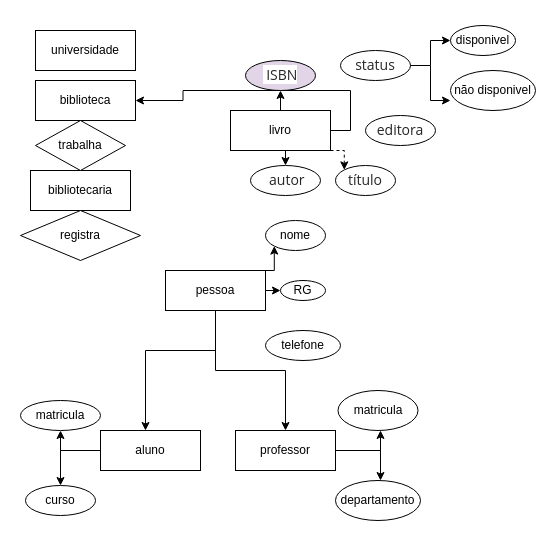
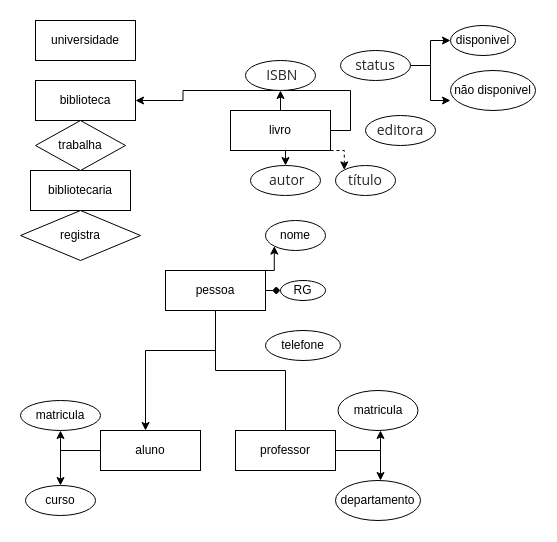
  <mxCell id="0" />
  <mxCell id="1" parent="0" />
  <mxCell id="2" style="edgeStyle=orthogonalEdgeStyle;rounded=0;orthogonalLoop=1;jettySize=auto;html=1;exitX=0.5;exitY=0;exitDx=0;exitDy=0;entryX=0.5;entryY=1;entryDx=0;entryDy=0;" edge="1" parent="1" source="6" target="16"><mxGeometry relative="1" as="geometry" /></mxCell>
  <mxCell id="3" style="edgeStyle=orthogonalEdgeStyle;rounded=0;orthogonalLoop=1;jettySize=auto;html=1;exitX=0.5;exitY=1;exitDx=0;exitDy=0;entryX=0.5;entryY=0;entryDx=0;entryDy=0;" edge="1" parent="1" source="6" target="18"><mxGeometry relative="1" as="geometry" /></mxCell>
  <mxCell id="4" style="edgeStyle=orthogonalEdgeStyle;rounded=0;orthogonalLoop=1;jettySize=auto;html=1;exitX=1;exitY=1;exitDx=0;exitDy=0;entryX=0;entryY=0;entryDx=0;entryDy=0;dashed=1;" edge="1" parent="1" source="6" target="19"><mxGeometry relative="1" as="geometry" /></mxCell>
  <mxCell id="5" style="edgeStyle=orthogonalEdgeStyle;rounded=0;orthogonalLoop=1;jettySize=auto;html=1;exitX=1;exitY=0.5;exitDx=0;exitDy=0;" edge="1" parent="1" source="6" target="20"><mxGeometry relative="1" as="geometry" /></mxCell>
  <mxCell id="6" value="livro" style="whiteSpace=wrap;html=1;align=center;" vertex="1" parent="1"><mxGeometry x="230" y="110" width="100" height="40" as="geometry" /></mxCell>
  <mxCell id="7" style="edgeStyle=orthogonalEdgeStyle;rounded=0;orthogonalLoop=1;jettySize=auto;html=1;exitX=0;exitY=0.5;exitDx=0;exitDy=0;entryX=0.5;entryY=1;entryDx=0;entryDy=0;" edge="1" parent="1" source="9" target="35"><mxGeometry relative="1" as="geometry" /></mxCell>
  <mxCell id="8" style="edgeStyle=orthogonalEdgeStyle;rounded=0;orthogonalLoop=1;jettySize=auto;html=1;exitX=0;exitY=0.5;exitDx=0;exitDy=0;entryX=0.5;entryY=0;entryDx=0;entryDy=0;" edge="1" parent="1" source="9" target="34"><mxGeometry relative="1" as="geometry" /></mxCell>
  <mxCell id="9" value="aluno" style="whiteSpace=wrap;html=1;align=center;" vertex="1" parent="1"><mxGeometry x="100" y="430" width="100" height="40" as="geometry" /></mxCell>
  <mxCell id="10" style="edgeStyle=orthogonalEdgeStyle;rounded=0;orthogonalLoop=1;jettySize=auto;html=1;exitX=1;exitY=0.5;exitDx=0;exitDy=0;" edge="1" parent="1" source="12" target="36"><mxGeometry relative="1" as="geometry"><Array as="points"><mxPoint x="380" y="450" /></Array></mxGeometry></mxCell>
  <mxCell id="11" style="edgeStyle=orthogonalEdgeStyle;rounded=0;orthogonalLoop=1;jettySize=auto;html=1;exitX=1;exitY=0.5;exitDx=0;exitDy=0;" edge="1" parent="1" source="12" target="37"><mxGeometry relative="1" as="geometry"><mxPoint x="420" y="440" as="targetPoint" /><Array as="points"><mxPoint x="380" y="450" /><mxPoint x="380" y="400" /></Array></mxGeometry></mxCell>
  <mxCell id="12" value="professor" style="whiteSpace=wrap;html=1;align=center;" vertex="1" parent="1"><mxGeometry x="235" y="430" width="100" height="40" as="geometry" /></mxCell>
  <mxCell id="13" value="bibliotecaria" style="whiteSpace=wrap;html=1;align=center;" vertex="1" parent="1"><mxGeometry x="30" y="170" width="100" height="40" as="geometry" /></mxCell>
  <mxCell id="14" style="edgeStyle=orthogonalEdgeStyle;rounded=0;orthogonalLoop=1;jettySize=auto;html=1;exitX=1;exitY=0.5;exitDx=0;exitDy=0;entryX=0;entryY=0.5;entryDx=0;entryDy=0;" edge="1" parent="1" source="15" target="32"><mxGeometry relative="1" as="geometry" /></mxCell>
  <mxCell id="15" value="&lt;span style=&quot;color: rgb(38, 38, 38); font-family: &amp;quot;Open Sans&amp;quot;, sans-serif; font-size: 14px; text-align: left; white-space-collapse: preserve; background-color: rgb(255, 255, 255);&quot;&gt;status&lt;/span&gt;" style="ellipse;whiteSpace=wrap;html=1;align=center;" vertex="1" parent="1"><mxGeometry x="340" y="50" width="70" height="30" as="geometry" /></mxCell>
- <mxCell id="16" value="&lt;span style=&quot;color: rgb(38, 38, 38); font-family: &amp;quot;Open Sans&amp;quot;, sans-serif; font-size: 14px; text-align: left; white-space-collapse: preserve; background-color: rgb(255, 255, 255);&quot;&gt; ISBN&lt;/span&gt;" style="ellipse;whiteSpace=wrap;html=1;align=center;fillColor=#e1d5e7;" vertex="1" parent="1"><mxGeometry x="245" y="60" width="70" height="30" as="geometry" /></mxCell>
+ <mxCell id="16" value="&lt;span style=&quot;color: rgb(38, 38, 38); font-family: &amp;quot;Open Sans&amp;quot;, sans-serif; font-size: 14px; text-align: left; white-space-collapse: preserve; background-color: rgb(255, 255, 255);&quot;&gt; ISBN&lt;/span&gt;" style="ellipse;whiteSpace=wrap;html=1;align=center;" vertex="1" parent="1"><mxGeometry x="245" y="60" width="70" height="30" as="geometry" /></mxCell>
  <mxCell id="17" value="&lt;span style=&quot;color: rgb(38, 38, 38); font-family: &amp;quot;Open Sans&amp;quot;, sans-serif; font-size: 14px; text-align: left; white-space-collapse: preserve; background-color: rgb(255, 255, 255);&quot;&gt;editora&lt;/span&gt;" style="ellipse;whiteSpace=wrap;html=1;align=center;" vertex="1" parent="1"><mxGeometry x="365" y="115" width="70" height="30" as="geometry" /></mxCell>
  <mxCell id="18" value="&lt;span style=&quot;color: rgb(38, 38, 38); font-family: &amp;quot;Open Sans&amp;quot;, sans-serif; font-size: 14px; text-align: left; white-space-collapse: preserve; background-color: rgb(255, 255, 255);&quot;&gt; autor&lt;/span&gt;" style="ellipse;whiteSpace=wrap;html=1;align=center;" vertex="1" parent="1"><mxGeometry x="250" y="165" width="70" height="30" as="geometry" /></mxCell>
  <mxCell id="19" value="&lt;div&gt;&lt;span style=&quot;color: rgb(38, 38, 38); font-family: &amp;quot;Open Sans&amp;quot;, sans-serif; font-size: 14px; text-align: left; white-space-collapse: preserve; background-color: rgb(255, 255, 255);&quot;&gt;título&lt;/span&gt;&lt;br&gt;&lt;/div&gt;" style="ellipse;whiteSpace=wrap;html=1;align=center;" vertex="1" parent="1"><mxGeometry x="335" y="165" width="60" height="30" as="geometry" /></mxCell>
  <mxCell id="20" value="biblioteca" style="whiteSpace=wrap;html=1;align=center;" vertex="1" parent="1"><mxGeometry x="35" y="80" width="100" height="40" as="geometry" /></mxCell>
  <mxCell id="21" style="edgeStyle=orthogonalEdgeStyle;rounded=0;orthogonalLoop=1;jettySize=auto;html=1;exitX=1;exitY=0;exitDx=0;exitDy=0;entryX=0;entryY=1;entryDx=0;entryDy=0;" edge="1" parent="1" source="25" target="26"><mxGeometry relative="1" as="geometry" /></mxCell>
- <mxCell id="22" style="edgeStyle=orthogonalEdgeStyle;rounded=0;orthogonalLoop=1;jettySize=auto;html=1;exitX=1;exitY=0.5;exitDx=0;exitDy=0;entryX=0;entryY=0.5;entryDx=0;entryDy=0;" edge="1" parent="1" source="25" target="27"><mxGeometry relative="1" as="geometry" /></mxCell>
+ <mxCell id="22" style="edgeStyle=orthogonalEdgeStyle;rounded=0;orthogonalLoop=1;jettySize=auto;html=1;exitX=1;exitY=0.5;exitDx=0;exitDy=0;entryX=0;entryY=0.5;entryDx=0;entryDy=0;endArrow=diamond;" edge="1" parent="1" source="25" target="27"><mxGeometry relative="1" as="geometry" /></mxCell>
  <mxCell id="23" style="edgeStyle=orthogonalEdgeStyle;rounded=0;orthogonalLoop=1;jettySize=auto;html=1;exitX=0.5;exitY=1;exitDx=0;exitDy=0;" edge="1" parent="1" source="25" target="9"><mxGeometry relative="1" as="geometry"><Array as="points"><mxPoint x="215" y="350" /><mxPoint x="145" y="350" /></Array></mxGeometry></mxCell>
- <mxCell id="24" style="edgeStyle=orthogonalEdgeStyle;rounded=0;orthogonalLoop=1;jettySize=auto;html=1;exitX=0.5;exitY=1;exitDx=0;exitDy=0;" edge="1" parent="1" source="25" target="12"><mxGeometry relative="1" as="geometry" /></mxCell>
+ <mxCell id="24" style="edgeStyle=orthogonalEdgeStyle;rounded=0;orthogonalLoop=1;jettySize=auto;html=1;exitX=0.5;exitY=1;exitDx=0;exitDy=0;endArrow=none;" edge="1" parent="1" source="25" target="12"><mxGeometry relative="1" as="geometry" /></mxCell>
  <mxCell id="25" value="pessoa" style="whiteSpace=wrap;html=1;align=center;" vertex="1" parent="1"><mxGeometry x="165" y="270" width="100" height="40" as="geometry" /></mxCell>
  <mxCell id="26" value="nome" style="ellipse;whiteSpace=wrap;html=1;align=center;" vertex="1" parent="1"><mxGeometry x="265" y="220" width="60" height="30" as="geometry" /></mxCell>
  <mxCell id="27" value="RG" style="ellipse;whiteSpace=wrap;html=1;align=center;" vertex="1" parent="1"><mxGeometry x="280" y="280" width="45" height="20" as="geometry" /></mxCell>
  <mxCell id="28" value="telefone" style="ellipse;whiteSpace=wrap;html=1;align=center;" vertex="1" parent="1"><mxGeometry x="265" y="330" width="75" height="30" as="geometry" /></mxCell>
  <mxCell id="29" value="trabalha" style="shape=rhombus;perimeter=rhombusPerimeter;whiteSpace=wrap;html=1;align=center;" vertex="1" parent="1"><mxGeometry x="35" y="120" width="90" height="50" as="geometry" /></mxCell>
- <mxCell id="30" value="universidade" style="whiteSpace=wrap;html=1;align=center;" vertex="1" parent="1"><mxGeometry x="35" y="30" width="100" height="40" as="geometry" /></mxCell>
+ <mxCell id="30" value="universidade" style="whiteSpace=wrap;html=1;align=center;" vertex="1" parent="1"><mxGeometry x="35" width="100" height="40" as="geometry" y="20" /></mxCell>
  <mxCell id="31" value="não disponivel" style="ellipse;whiteSpace=wrap;html=1;align=center;" vertex="1" parent="1"><mxGeometry x="450" y="70" width="85" height="40" as="geometry" /></mxCell>
  <mxCell id="32" value="disponivel" style="ellipse;whiteSpace=wrap;html=1;align=center;" vertex="1" parent="1"><mxGeometry x="450" y="25" width="65" height="30" as="geometry" /></mxCell>
  <mxCell id="33" style="edgeStyle=orthogonalEdgeStyle;rounded=0;orthogonalLoop=1;jettySize=auto;html=1;exitX=1;exitY=0.5;exitDx=0;exitDy=0;entryX=0;entryY=0.75;entryDx=0;entryDy=0;entryPerimeter=0;" edge="1" parent="1" source="15" target="31"><mxGeometry relative="1" as="geometry" /></mxCell>
  <mxCell id="34" value="curso" style="ellipse;whiteSpace=wrap;html=1;align=center;" vertex="1" parent="1"><mxGeometry x="25" y="485" width="70" height="30" as="geometry" /></mxCell>
  <mxCell id="35" value="matricula" style="ellipse;whiteSpace=wrap;html=1;align=center;" vertex="1" parent="1"><mxGeometry x="20" y="400" width="80" height="30" as="geometry" /></mxCell>
  <mxCell id="36" value="departamento" style="ellipse;whiteSpace=wrap;html=1;align=center;" vertex="1" parent="1"><mxGeometry x="335" y="480" width="85" height="40" as="geometry" /></mxCell>
  <mxCell id="37" value="matricula" style="ellipse;whiteSpace=wrap;html=1;align=center;" vertex="1" parent="1"><mxGeometry x="337.5" y="390" width="80" height="40" as="geometry" /></mxCell>
  <mxCell id="38" value="registra" style="shape=rhombus;perimeter=rhombusPerimeter;whiteSpace=wrap;html=1;align=center;" vertex="1" parent="1"><mxGeometry x="20" y="210" width="120" height="50" as="geometry" /></mxCell>
